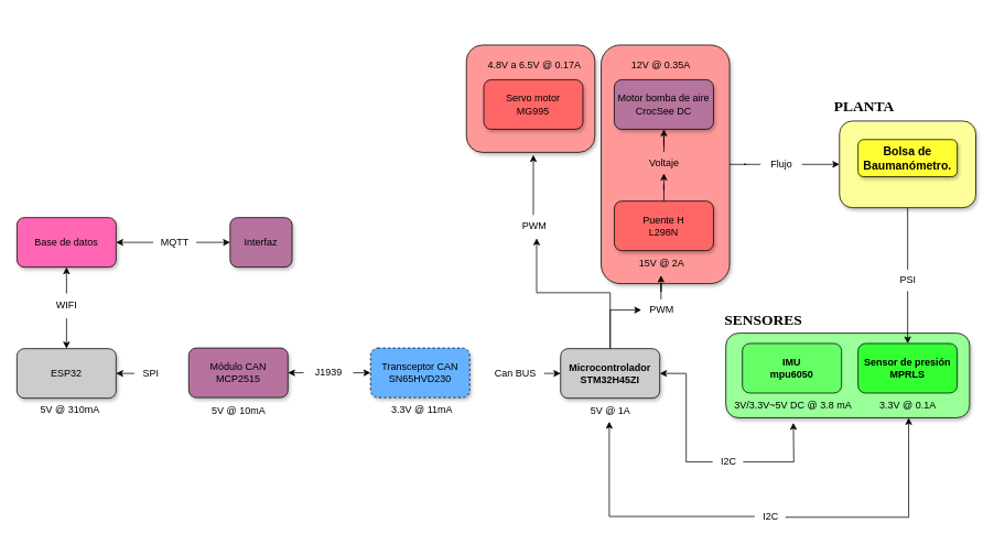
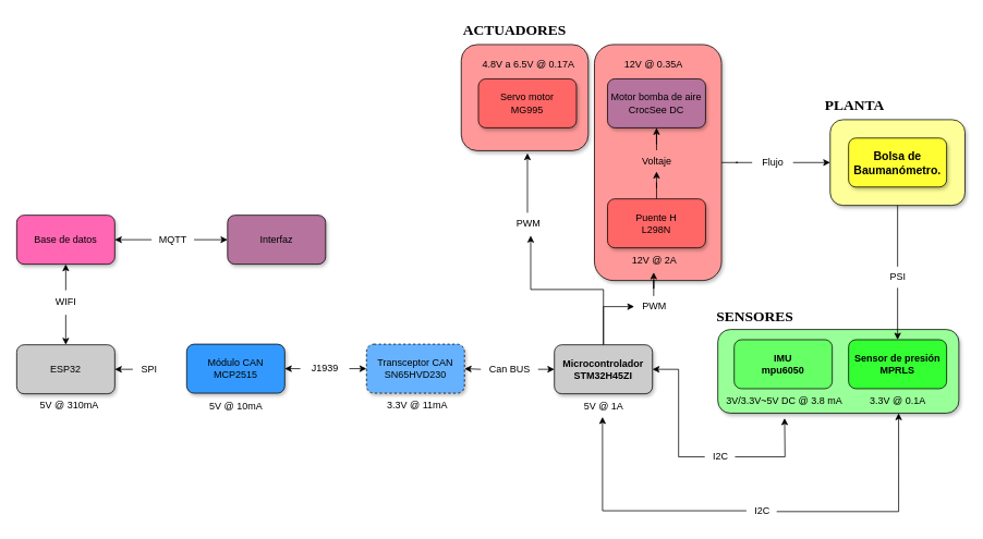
  <mxCell id="0" />
  <mxCell id="1" parent="0" />
  <mxCell id="2" value="" style="rounded=1;whiteSpace=wrap;html=1;shadow=1;fillColor=#FF9999;" parent="1" vertex="1"><mxGeometry x="564" y="54" width="155.5" height="130" as="geometry" /></mxCell>
  <mxCell id="3" value="" style="rounded=1;whiteSpace=wrap;html=1;shadow=1;fillColor=#99FF99;" parent="1" vertex="1"><mxGeometry x="878" y="403" width="295" height="102.5" as="geometry" /></mxCell>
  <mxCell id="4" style="edgeStyle=orthogonalEdgeStyle;rounded=0;orthogonalLoop=1;jettySize=auto;html=1;entryX=0.5;entryY=0;entryDx=0;entryDy=0;startArrow=none;" parent="1" source="53" target="11" edge="1"><mxGeometry relative="1" as="geometry" /></mxCell>
  <mxCell id="5" value="" style="rounded=1;whiteSpace=wrap;html=1;shadow=1;fillColor=#FFFF99;" parent="1" vertex="1"><mxGeometry x="1015.5" y="146" width="165" height="105" as="geometry" /></mxCell>
  <mxCell id="6" style="edgeStyle=orthogonalEdgeStyle;rounded=0;orthogonalLoop=1;jettySize=auto;html=1;entryX=0;entryY=0.5;entryDx=0;entryDy=0;startArrow=none;" parent="1" source="51" target="5" edge="1"><mxGeometry relative="1" as="geometry" /></mxCell>
  <mxCell id="7" value="" style="rounded=1;whiteSpace=wrap;html=1;shadow=1;fillColor=#FF9999;" parent="1" vertex="1"><mxGeometry x="727" y="54" width="155.5" height="289" as="geometry" /></mxCell>
  <mxCell id="8" style="edgeStyle=orthogonalEdgeStyle;rounded=0;orthogonalLoop=1;jettySize=auto;html=1;entryX=-0.006;entryY=0.5;entryDx=0;entryDy=0;entryPerimeter=0;" parent="1" source="10" target="56" edge="1"><mxGeometry relative="1" as="geometry" /></mxCell>
  <mxCell id="9" style="edgeStyle=orthogonalEdgeStyle;rounded=0;orthogonalLoop=1;jettySize=auto;html=1;entryX=0.574;entryY=1.077;entryDx=0;entryDy=0;entryPerimeter=0;" parent="1" source="10" target="64" edge="1"><mxGeometry relative="1" as="geometry"><Array as="points"><mxPoint x="738" y="354" /><mxPoint x="649" y="354" /></Array></mxGeometry></mxCell>
  <mxCell id="10" value="&lt;b&gt;Microcontrolador&lt;br&gt;&lt;span style=&quot;&quot;&gt;STM32H45ZI&lt;/span&gt;&lt;/b&gt;" style="rounded=1;whiteSpace=wrap;html=1;shadow=1;fillColor=#CCCCCC;" parent="1" vertex="1"><mxGeometry x="678" y="421.75" width="120" height="60" as="geometry" /></mxCell>
  <mxCell id="11" value="&lt;b&gt;Sensor de presión&lt;/b&gt;&lt;br&gt;&lt;span style=&quot;font-weight: bold;&quot;&gt;MPRLS&lt;/span&gt;" style="rounded=1;whiteSpace=wrap;html=1;fillColor=#33FF33;" parent="1" vertex="1"><mxGeometry x="1038" y="415.5" width="120" height="60" as="geometry" /></mxCell>
  <mxCell id="12" value="&lt;font style=&quot;font-weight: bold;&quot; face=&quot;Arial&quot;&gt;IMU&lt;/font&gt;&lt;br&gt;&lt;b&gt;mpu6050&lt;/b&gt;" style="rounded=1;whiteSpace=wrap;html=1;fillColor=#66FF66;" parent="1" vertex="1"><mxGeometry x="898" y="415.5" width="120" height="60" as="geometry" /></mxCell>
  <mxCell id="13" value="" style="edgeStyle=orthogonalEdgeStyle;rounded=0;orthogonalLoop=1;jettySize=auto;html=1;" parent="1" source="14" target="58" edge="1"><mxGeometry relative="1" as="geometry" /></mxCell>
  <mxCell id="14" value="Puente H&lt;br&gt;&lt;span style=&quot;&quot;&gt;L298N&lt;/span&gt;" style="rounded=1;whiteSpace=wrap;html=1;fillColor=#FF6666;shadow=1;" parent="1" vertex="1"><mxGeometry x="743" y="243" width="120" height="60" as="geometry" /></mxCell>
  <mxCell id="15" value="Transceptor CAN&lt;br&gt;SN65HVD230" style="rounded=1;whiteSpace=wrap;html=1;shadow=1;fillColor=#66B2FF;dashed=1;" parent="1" vertex="1"><mxGeometry x="448" y="421" width="120" height="60" as="geometry" /></mxCell>
  <mxCell id="16" value="ESP32" style="rounded=1;whiteSpace=wrap;html=1;fillColor=#CCCCCC;shadow=1;" parent="1" vertex="1"><mxGeometry x="20" y="421.75" width="120" height="60" as="geometry" /></mxCell>
  <mxCell id="17" value="Base de datos" style="rounded=1;whiteSpace=wrap;html=1;fillColor=#FF66B3;shadow=1;" parent="1" vertex="1"><mxGeometry x="20" y="263" width="120" height="60" as="geometry" /></mxCell>
  <mxCell id="18" value="Motor bomba de aire&lt;br&gt;&lt;span style=&quot;&quot;&gt;CrocSee DC&lt;/span&gt;" style="rounded=1;whiteSpace=wrap;html=1;fillColor=#b5739d;shadow=1;" parent="1" vertex="1"><mxGeometry x="743" y="96" width="120" height="60" as="geometry" /></mxCell>
- <mxCell id="19" value="&lt;span id=&quot;docs-internal-guid-3bb8aa07-7fff-647e-bfa1-2982f5941562&quot;&gt;&lt;span style=&quot;background-color: transparent; font-variant-numeric: normal; font-variant-east-asian: normal; vertical-align: baseline;&quot;&gt;&lt;font style=&quot;font-size: 14px;&quot;&gt;&lt;b&gt;Bolsa de Baumanómetro. &lt;/b&gt;&lt;/font&gt;&lt;/span&gt;&lt;/span&gt;" style="rounded=1;whiteSpace=wrap;html=1;shadow=1;fillColor=#FFFF33;" parent="1" vertex="1"><mxGeometry x="1038" y="168.5" width="120" height="45" as="geometry" /></mxCell>
+ <mxCell id="19" value="&lt;span id=&quot;docs-internal-guid-3bb8aa07-7fff-647e-bfa1-2982f5941562&quot;&gt;&lt;span style=&quot;background-color: transparent; font-variant-numeric: normal; font-variant-east-asian: normal; vertical-align: baseline;&quot;&gt;&lt;font style=&quot;font-size: 14px;&quot;&gt;&lt;b&gt;Bolsa de Baumanómetro. &lt;/b&gt;&lt;/font&gt;&lt;/span&gt;&lt;/span&gt;" style="rounded=1;whiteSpace=wrap;html=1;shadow=1;fillColor=#FFFF33;" parent="1" vertex="1"><mxGeometry x="1038" y="168.5" width="120" height="60" as="geometry" /></mxCell>
+ <mxCell id="20" value="&lt;font style=&quot;font-size: 18px;&quot; face=&quot;Lucida Console&quot;&gt;&lt;b&gt;ACTUADORES&lt;/b&gt;&lt;/font&gt;" style="text;html=1;align=center;verticalAlign=middle;resizable=0;points=[];autosize=1;strokeColor=none;fillColor=none;shadow=0;" parent="1" vertex="1"><mxGeometry x="564" y="20" width="130" height="34" as="geometry" /></mxCell>
  <mxCell id="21" value="&lt;font face=&quot;Lucida Console&quot; style=&quot;font-size: 18px;&quot;&gt;&lt;b&gt;PLANTA&lt;/b&gt;&lt;/font&gt;" style="text;html=1;align=center;verticalAlign=middle;resizable=0;points=[];autosize=1;strokeColor=none;fillColor=none;" parent="1" vertex="1"><mxGeometry x="1002.5" y="112" width="85" height="34" as="geometry" /></mxCell>
  <mxCell id="22" value="&lt;font style=&quot;font-size: 18px;&quot; face=&quot;Lucida Console&quot;&gt;&lt;b&gt;SENSORES&lt;/b&gt;&lt;/font&gt;" style="text;html=1;align=center;verticalAlign=middle;resizable=0;points=[];autosize=1;strokeColor=none;fillColor=none;" parent="1" vertex="1"><mxGeometry x="869" y="371" width="108" height="34" as="geometry" /></mxCell>
  <mxCell id="23" value="3.3V @ 0.1A" style="text;html=1;align=center;verticalAlign=middle;resizable=0;points=[];autosize=1;strokeColor=none;fillColor=none;" parent="1" vertex="1"><mxGeometry x="1053" y="475.5" width="90" height="30" as="geometry" /></mxCell>
  <mxCell id="24" style="edgeStyle=orthogonalEdgeStyle;rounded=0;orthogonalLoop=1;jettySize=auto;html=1;entryX=1;entryY=0.5;entryDx=0;entryDy=0;startArrow=none;" parent="1" source="60" target="10" edge="1"><mxGeometry relative="1" as="geometry"><Array as="points" /></mxGeometry></mxCell>
  <mxCell id="25" value="3V/3.3V~5V DC @ 3.8 mA" style="text;html=1;align=center;verticalAlign=middle;resizable=0;points=[];autosize=1;strokeColor=none;fillColor=none;" parent="1" vertex="1"><mxGeometry x="879" y="477.5" width="160" height="26" as="geometry" /></mxCell>
  <mxCell id="26" value="12V @ 0.35A" style="text;html=1;align=center;verticalAlign=middle;resizable=0;points=[];autosize=1;strokeColor=none;fillColor=none;" parent="1" vertex="1"><mxGeometry x="748.5" y="64" width="100" height="30" as="geometry" /></mxCell>
- <mxCell id="27" value="15V @ 2A" style="text;html=1;align=center;verticalAlign=middle;resizable=0;points=[];autosize=1;strokeColor=none;fillColor=none;" parent="1" vertex="1"><mxGeometry x="759.5" y="303" width="80" height="30" as="geometry" /></mxCell>
+ <mxCell id="27" value="12V @ 2A" style="text;html=1;align=center;verticalAlign=middle;resizable=0;points=[];autosize=1;strokeColor=none;fillColor=none;" parent="1" vertex="1"><mxGeometry x="759.5" y="303" width="80" height="30" as="geometry" /></mxCell>
  <mxCell id="28" value="5V @ 1A" style="text;html=1;align=center;verticalAlign=middle;resizable=0;points=[];autosize=1;strokeColor=none;fillColor=none;" parent="1" vertex="1"><mxGeometry x="705" y="485" width="66" height="26" as="geometry" /></mxCell>
- <mxCell id="29" value="&lt;span id=&quot;docs-internal-guid-0867d024-7fff-32c4-c3e8-300c46f66f62&quot;&gt;&lt;span style=&quot;font-size: 9pt; font-family: Arial; font-variant-numeric: normal; font-variant-east-asian: normal; vertical-align: baseline;&quot;&gt;Módulo CAN&lt;/span&gt;&lt;/span&gt;&lt;br&gt;MCP2515" style="rounded=1;whiteSpace=wrap;html=1;fillColor=#b5739d;shadow=1;" parent="1" vertex="1"><mxGeometry x="228" y="421" width="120" height="60" as="geometry" /></mxCell>
+ <mxCell id="29" value="&lt;span id=&quot;docs-internal-guid-0867d024-7fff-32c4-c3e8-300c46f66f62&quot;&gt;&lt;span style=&quot;font-size: 9pt; font-family: Arial; font-variant-numeric: normal; font-variant-east-asian: normal; vertical-align: baseline;&quot;&gt;Módulo CAN&lt;/span&gt;&lt;/span&gt;&lt;br&gt;MCP2515" style="rounded=1;whiteSpace=wrap;html=1;fillColor=#3399FF;shadow=1;" parent="1" vertex="1"><mxGeometry x="228" y="421" width="120" height="60" as="geometry" /></mxCell>
  <mxCell id="30" value="3.3V @ 11mA" style="text;html=1;align=center;verticalAlign=middle;resizable=0;points=[];autosize=1;strokeColor=none;fillColor=none;" parent="1" vertex="1"><mxGeometry x="460" y="481" width="100" height="30" as="geometry" /></mxCell>
  <mxCell id="31" value="5V @ 10mA" style="text;html=1;align=center;verticalAlign=middle;resizable=0;points=[];autosize=1;strokeColor=none;fillColor=none;" parent="1" vertex="1"><mxGeometry x="243" y="481.75" width="90" height="30" as="geometry" /></mxCell>
  <mxCell id="32" value="5V @ 310mA" style="text;html=1;align=center;verticalAlign=middle;resizable=0;points=[];autosize=1;strokeColor=none;fillColor=none;" parent="1" vertex="1"><mxGeometry x="34" y="481" width="100" height="30" as="geometry" /></mxCell>
- <mxCell id="33" value="Interfaz" style="rounded=1;whiteSpace=wrap;html=1;shadow=1;fillColor=#B5739D;" parent="1" vertex="1"><mxGeometry x="278" y="263" width="75" height="60" as="geometry" /></mxCell>
+ <mxCell id="33" value="Interfaz" style="rounded=1;whiteSpace=wrap;html=1;shadow=1;fillColor=#B5739D;" parent="1" vertex="1"><mxGeometry x="278" y="263" width="120" height="60" as="geometry" /></mxCell>
  <mxCell id="34" value="" style="endArrow=classic;startArrow=none;html=1;rounded=0;exitX=1;exitY=0.5;exitDx=0;exitDy=0;entryX=0;entryY=0.5;entryDx=0;entryDy=0;" parent="1" source="41" target="15" edge="1"><mxGeometry width="50" height="50" relative="1" as="geometry"><mxPoint x="500" y="464" as="sourcePoint" /><mxPoint x="467" y="453" as="targetPoint" /></mxGeometry></mxCell>
  <mxCell id="35" value="" style="endArrow=classic;startArrow=none;html=1;rounded=0;exitX=1;exitY=0.5;exitDx=0;exitDy=0;entryX=0;entryY=0.5;entryDx=0;entryDy=0;" parent="1" source="43" target="10" edge="1"><mxGeometry width="50" height="50" relative="1" as="geometry"><mxPoint x="611" y="486" as="sourcePoint" /><mxPoint x="661" y="436" as="targetPoint" /></mxGeometry></mxCell>
  <mxCell id="36" value="" style="endArrow=classic;startArrow=none;html=1;rounded=0;exitX=0.5;exitY=1;exitDx=0;exitDy=0;entryX=0.5;entryY=0;entryDx=0;entryDy=0;" parent="1" source="37" target="16" edge="1"><mxGeometry width="50" height="50" relative="1" as="geometry"><mxPoint x="298" y="486" as="sourcePoint" /><mxPoint x="348" y="436" as="targetPoint" /></mxGeometry></mxCell>
  <mxCell id="37" value="WIFI" style="text;html=1;align=center;verticalAlign=middle;resizable=0;points=[];autosize=1;strokeColor=none;fillColor=none;" parent="1" vertex="1"><mxGeometry x="55" y="355" width="50" height="30" as="geometry" /></mxCell>
  <mxCell id="38" value="" style="endArrow=none;startArrow=classic;html=1;rounded=0;exitX=0.5;exitY=1;exitDx=0;exitDy=0;entryX=0.5;entryY=0;entryDx=0;entryDy=0;" parent="1" source="17" target="37" edge="1"><mxGeometry width="50" height="50" relative="1" as="geometry"><mxPoint x="118" y="323" as="sourcePoint" /><mxPoint x="118" y="421.75" as="targetPoint" /></mxGeometry></mxCell>
  <mxCell id="39" value="SPI" style="text;html=1;align=center;verticalAlign=middle;resizable=0;points=[];autosize=1;strokeColor=none;fillColor=none;" parent="1" vertex="1"><mxGeometry x="162" y="436.75" width="40" height="30" as="geometry" /></mxCell>
  <mxCell id="40" value="" style="endArrow=none;startArrow=classic;html=1;rounded=0;exitX=1;exitY=0.5;exitDx=0;exitDy=0;entryX=0;entryY=0.5;entryDx=0;entryDy=0;" parent="1" source="16" target="39" edge="1"><mxGeometry width="50" height="50" relative="1" as="geometry"><mxPoint x="178" y="451.75" as="sourcePoint" /><mxPoint x="265" y="451.75" as="targetPoint" /></mxGeometry></mxCell>
  <mxCell id="41" value="J1939" style="text;html=1;align=center;verticalAlign=middle;resizable=0;points=[];autosize=1;strokeColor=none;fillColor=none;" parent="1" vertex="1"><mxGeometry x="367" y="436" width="60" height="30" as="geometry" /></mxCell>
  <mxCell id="42" value="" style="endArrow=none;startArrow=classic;html=1;rounded=0;exitX=1;exitY=0.5;exitDx=0;exitDy=0;entryX=0;entryY=0.5;entryDx=0;entryDy=0;" parent="1" source="29" target="41" edge="1"><mxGeometry width="50" height="50" relative="1" as="geometry"><mxPoint x="385" y="451.75" as="sourcePoint" /><mxPoint x="468" y="451.75" as="targetPoint" /></mxGeometry></mxCell>
  <mxCell id="43" value="Can BUS" style="text;html=1;align=center;verticalAlign=middle;resizable=0;points=[];autosize=1;strokeColor=none;fillColor=none;" parent="1" vertex="1"><mxGeometry x="588" y="436.75" width="70" height="30" as="geometry" /></mxCell>
+ <mxCell id="44" value="" style="endArrow=none;startArrow=classic;html=1;rounded=0;exitX=1;exitY=0.5;exitDx=0;exitDy=0;entryX=0;entryY=0.5;entryDx=0;entryDy=0;" parent="1" source="15" target="43" edge="1"><mxGeometry width="50" height="50" relative="1" as="geometry"><mxPoint x="588" y="451.75" as="sourcePoint" /><mxPoint x="678" y="451.75" as="targetPoint" /></mxGeometry></mxCell>
  <mxCell id="45" value="" style="endArrow=classic;startArrow=none;html=1;rounded=0;exitX=1;exitY=0.5;exitDx=0;exitDy=0;entryX=0;entryY=0.5;entryDx=0;entryDy=0;" parent="1" source="46" target="33" edge="1"><mxGeometry width="50" height="50" relative="1" as="geometry"><mxPoint x="320" y="417" as="sourcePoint" /><mxPoint x="370" y="367" as="targetPoint" /></mxGeometry></mxCell>
  <mxCell id="46" value="MQTT" style="text;html=1;align=center;verticalAlign=middle;resizable=0;points=[];autosize=1;strokeColor=none;fillColor=none;" parent="1" vertex="1"><mxGeometry x="185" y="280" width="52" height="26" as="geometry" /></mxCell>
  <mxCell id="47" value="" style="endArrow=none;startArrow=classic;html=1;rounded=0;exitX=1;exitY=0.5;exitDx=0;exitDy=0;entryX=0;entryY=0.5;entryDx=0;entryDy=0;" parent="1" source="17" target="46" edge="1"><mxGeometry width="50" height="50" relative="1" as="geometry"><mxPoint x="140" y="293" as="sourcePoint" /><mxPoint x="278" y="293" as="targetPoint" /></mxGeometry></mxCell>
  <mxCell id="48" style="edgeStyle=orthogonalEdgeStyle;rounded=0;orthogonalLoop=1;jettySize=auto;html=1;entryX=0.483;entryY=0.967;entryDx=0;entryDy=0;entryPerimeter=0;" parent="1" source="50" target="28" edge="1"><mxGeometry relative="1" as="geometry" /></mxCell>
  <mxCell id="49" style="edgeStyle=orthogonalEdgeStyle;rounded=0;orthogonalLoop=1;jettySize=auto;html=1;entryX=0.75;entryY=1;entryDx=0;entryDy=0;" parent="1" source="50" target="3" edge="1"><mxGeometry relative="1" as="geometry"><Array as="points"><mxPoint x="1099" y="626" /></Array></mxGeometry></mxCell>
  <mxCell id="50" value="I2C" style="text;html=1;align=center;verticalAlign=middle;resizable=0;points=[];autosize=1;strokeColor=none;fillColor=none;" parent="1" vertex="1"><mxGeometry x="913" y="612" width="37" height="26" as="geometry" /></mxCell>
  <mxCell id="51" value="Flujo" style="text;html=1;align=center;verticalAlign=middle;resizable=0;points=[];autosize=1;strokeColor=none;fillColor=none;" parent="1" vertex="1"><mxGeometry x="920" y="183.5" width="50" height="30" as="geometry" /></mxCell>
  <mxCell id="52" value="" style="edgeStyle=orthogonalEdgeStyle;rounded=0;orthogonalLoop=1;jettySize=auto;html=1;entryX=0;entryY=0.5;entryDx=0;entryDy=0;endArrow=none;" parent="1" source="7" target="51" edge="1"><mxGeometry relative="1" as="geometry"><mxPoint x="822" y="218.032" as="sourcePoint" /><mxPoint x="1015.5" y="173" as="targetPoint" /></mxGeometry></mxCell>
  <mxCell id="53" value="PSI" style="text;html=1;align=center;verticalAlign=middle;resizable=0;points=[];autosize=1;strokeColor=none;fillColor=none;" parent="1" vertex="1"><mxGeometry x="1079.5" y="326" width="37" height="26" as="geometry" /></mxCell>
  <mxCell id="54" value="" style="edgeStyle=orthogonalEdgeStyle;rounded=0;orthogonalLoop=1;jettySize=auto;html=1;entryX=0.5;entryY=0;entryDx=0;entryDy=0;endArrow=none;" parent="1" source="5" target="53" edge="1"><mxGeometry relative="1" as="geometry"><mxPoint x="1098" y="225.5" as="sourcePoint" /><mxPoint x="1098" y="415.5" as="targetPoint" /></mxGeometry></mxCell>
  <mxCell id="55" value="" style="edgeStyle=orthogonalEdgeStyle;rounded=0;orthogonalLoop=1;jettySize=auto;html=1;" parent="1" source="56" target="27" edge="1"><mxGeometry relative="1" as="geometry" /></mxCell>
  <mxCell id="56" value="PWM" style="text;html=1;align=center;verticalAlign=middle;resizable=0;points=[];autosize=1;strokeColor=none;fillColor=none;" parent="1" vertex="1"><mxGeometry x="776" y="362" width="47" height="26" as="geometry" /></mxCell>
  <mxCell id="57" style="edgeStyle=orthogonalEdgeStyle;rounded=0;orthogonalLoop=1;jettySize=auto;html=1;entryX=0.5;entryY=1;entryDx=0;entryDy=0;" parent="1" source="58" target="18" edge="1"><mxGeometry relative="1" as="geometry" /></mxCell>
  <mxCell id="58" value="Voltaje" style="text;html=1;align=center;verticalAlign=middle;resizable=0;points=[];autosize=1;strokeColor=none;fillColor=none;" parent="1" vertex="1"><mxGeometry x="776" y="183.5" width="54" height="26" as="geometry" /></mxCell>
  <mxCell id="59" style="edgeStyle=orthogonalEdgeStyle;rounded=0;orthogonalLoop=1;jettySize=auto;html=1;fontFamily=Lucida Console;fontSize=18;" parent="1" source="60" edge="1"><mxGeometry relative="1" as="geometry"><mxPoint x="959.684" y="511.579" as="targetPoint" /></mxGeometry></mxCell>
  <mxCell id="60" value="I2C" style="text;html=1;align=center;verticalAlign=middle;resizable=0;points=[];autosize=1;strokeColor=none;fillColor=none;" parent="1" vertex="1"><mxGeometry x="862" y="546" width="37" height="26" as="geometry" /></mxCell>
  <mxCell id="61" value="Servo motor&lt;br&gt;MG995" style="rounded=1;whiteSpace=wrap;html=1;fillColor=#FF6666;shadow=1;" parent="1" vertex="1"><mxGeometry x="585" y="96" width="120" height="60" as="geometry" /></mxCell>
  <mxCell id="62" value="4.8V a 6.5V&amp;nbsp;@ 0.17A" style="text;html=1;align=center;verticalAlign=middle;resizable=0;points=[];autosize=1;strokeColor=none;fillColor=none;" parent="1" vertex="1"><mxGeometry x="580" y="66" width="131" height="26" as="geometry" /></mxCell>
  <mxCell id="63" style="edgeStyle=orthogonalEdgeStyle;rounded=0;orthogonalLoop=1;jettySize=auto;html=1;" parent="1" source="64" edge="1"><mxGeometry relative="1" as="geometry"><mxPoint x="645" y="187" as="targetPoint" /></mxGeometry></mxCell>
  <mxCell id="64" value="PWM" style="text;html=1;align=center;verticalAlign=middle;resizable=0;points=[];autosize=1;strokeColor=none;fillColor=none;" parent="1" vertex="1"><mxGeometry x="622" y="260" width="47" height="26" as="geometry" /></mxCell>
